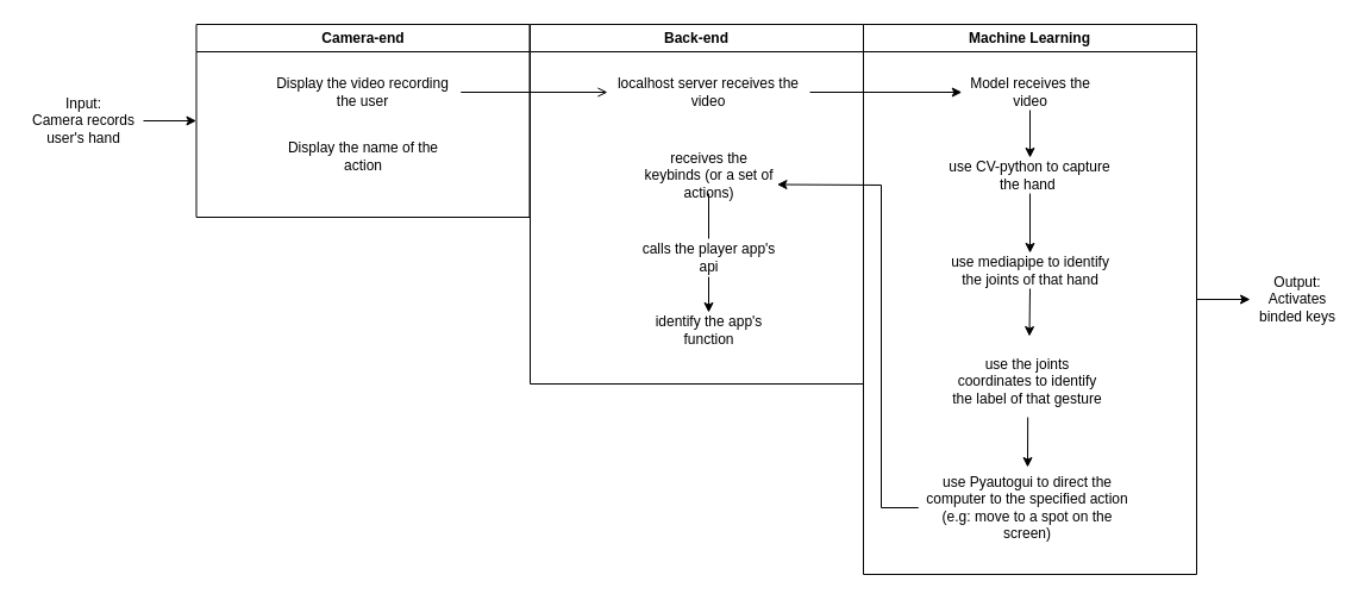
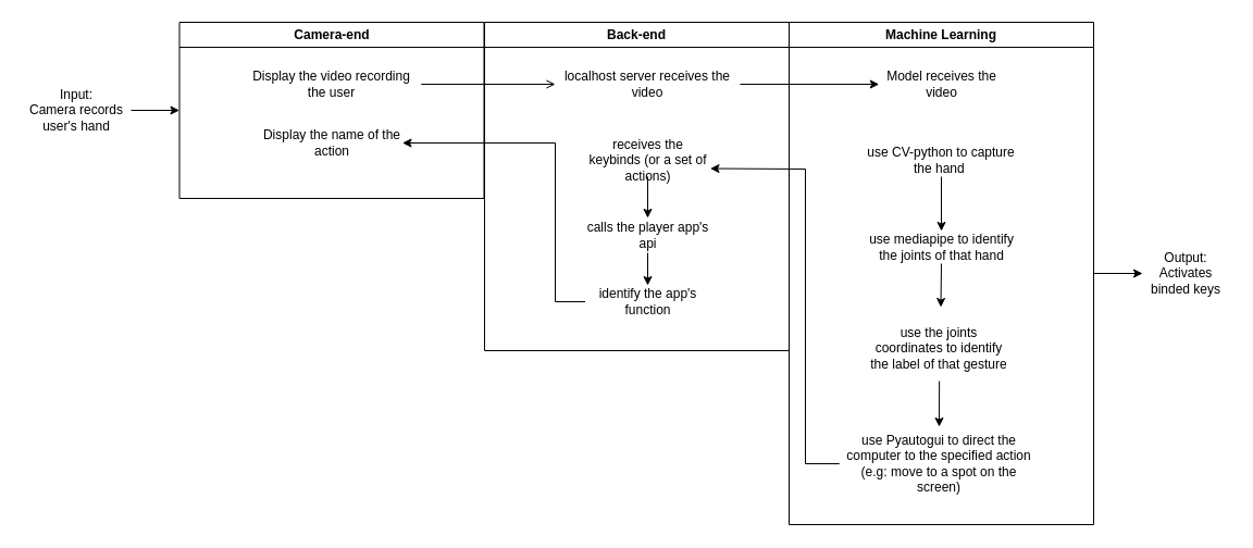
  <mxCell id="0" />
  <mxCell id="1" parent="0" />
  <mxCell id="2" value="Camera-end" style="swimlane;whiteSpace=wrap" vertex="1" parent="1"><mxGeometry x="164.5" y="20" width="280" height="162" as="geometry" /></mxCell>
  <mxCell id="3" value="Display the video recording the user" style="text;html=1;align=center;verticalAlign=middle;whiteSpace=wrap;rounded=0;" vertex="1" parent="2"><mxGeometry x="57.75" y="42" width="164.5" height="30" as="geometry" /></mxCell>
  <mxCell id="4" value="Display the name of the action" style="text;html=1;align=center;verticalAlign=middle;whiteSpace=wrap;rounded=0;" vertex="1" parent="2"><mxGeometry x="75" y="96" width="130" height="30" as="geometry" /></mxCell>
  <mxCell id="5" value="Back-end" style="swimlane;whiteSpace=wrap;startSize=23;" vertex="1" parent="1"><mxGeometry x="445" y="20" width="280" height="302" as="geometry" /></mxCell>
  <mxCell id="6" value="localhost server receives the video" style="text;html=1;align=center;verticalAlign=middle;whiteSpace=wrap;rounded=0;" vertex="1" parent="5"><mxGeometry x="65" y="42" width="170" height="30" as="geometry" /></mxCell>
  <mxCell id="7" value="receives the keybinds (or a set of actions)" style="text;html=1;align=center;verticalAlign=middle;whiteSpace=wrap;rounded=0;" vertex="1" parent="5"><mxGeometry x="92.5" y="112" width="115" height="30" as="geometry" /></mxCell>
  <mxCell id="8" value="calls the player app's api" style="text;html=1;align=center;verticalAlign=middle;whiteSpace=wrap;rounded=0;" vertex="1" parent="5"><mxGeometry x="92.5" y="180" width="115" height="32" as="geometry" /></mxCell>
  <mxCell id="9" value="identify the app's function" style="text;html=1;align=center;verticalAlign=middle;whiteSpace=wrap;rounded=0;" vertex="1" parent="5"><mxGeometry x="92.5" y="242" width="115" height="30" as="geometry" /></mxCell>
- <mxCell id="10" value="" style="endArrow=none;html=1;rounded=0;entryX=0.5;entryY=0;entryDx=0;entryDy=0;exitX=0.5;exitY=1;exitDx=0;exitDy=0;" edge="1" parent="5" source="7" target="8"><mxGeometry width="50" height="50" relative="1" as="geometry"><mxPoint x="95" y="162" as="sourcePoint" /><mxPoint x="268" y="162" as="targetPoint" /></mxGeometry></mxCell>
+ <mxCell id="10" value="" style="endArrow=classic;html=1;rounded=0;entryX=0.5;entryY=0;entryDx=0;entryDy=0;exitX=0.5;exitY=1;exitDx=0;exitDy=0;" edge="1" parent="5" source="7" target="8"><mxGeometry width="50" height="50" relative="1" as="geometry"><mxPoint x="95" y="162" as="sourcePoint" /><mxPoint x="268" y="162" as="targetPoint" /></mxGeometry></mxCell>
  <mxCell id="11" value="" style="endArrow=classic;html=1;rounded=0;entryX=0.5;entryY=0;entryDx=0;entryDy=0;exitX=0.5;exitY=1;exitDx=0;exitDy=0;" edge="1" parent="5" source="8" target="9"><mxGeometry width="50" height="50" relative="1" as="geometry"><mxPoint x="160" y="152" as="sourcePoint" /><mxPoint x="160" y="190" as="targetPoint" /></mxGeometry></mxCell>
  <mxCell id="12" value="Machine Learning" style="swimlane;whiteSpace=wrap" vertex="1" parent="1"><mxGeometry x="725" y="20" width="280" height="462" as="geometry" /></mxCell>
  <mxCell id="13" value="Model receives the video" style="text;html=1;align=center;verticalAlign=middle;whiteSpace=wrap;rounded=0;" vertex="1" parent="12"><mxGeometry x="82.75" y="42" width="114.5" height="30" as="geometry" /></mxCell>
  <mxCell id="14" value="use CV-python to capture the hand&amp;nbsp;" style="text;html=1;align=center;verticalAlign=middle;whiteSpace=wrap;rounded=0;" vertex="1" parent="12"><mxGeometry x="65" y="112" width="150" height="30" as="geometry" /></mxCell>
  <mxCell id="15" value="use mediapipe to identify the joints of that hand" style="text;html=1;align=center;verticalAlign=middle;whiteSpace=wrap;rounded=0;" vertex="1" parent="12"><mxGeometry x="72.5" y="192" width="135" height="30" as="geometry" /></mxCell>
  <mxCell id="16" value="use the joints coordinates to identify the label of that gesture" style="text;html=1;align=center;verticalAlign=middle;whiteSpace=wrap;rounded=0;" vertex="1" parent="12"><mxGeometry x="73.13" y="270" width="130" height="60" as="geometry" /></mxCell>
  <mxCell id="17" value="use Pyautogui to direct the computer to the specified action (e.g: move to a spot on the screen)" style="text;html=1;align=center;verticalAlign=middle;whiteSpace=wrap;rounded=0;" vertex="1" parent="12"><mxGeometry x="46.25" y="372" width="183.75" height="68" as="geometry" /></mxCell>
- <mxCell id="18" value="" style="endArrow=classic;html=1;rounded=0;entryX=0.5;entryY=0;entryDx=0;entryDy=0;exitX=0.5;exitY=1;exitDx=0;exitDy=0;" edge="1" parent="12" source="13" target="14"><mxGeometry width="50" height="50" relative="1" as="geometry"><mxPoint x="-164.5" y="342" as="sourcePoint" /><mxPoint x="-114.5" y="292" as="targetPoint" /></mxGeometry></mxCell>
  <mxCell id="19" value="" style="endArrow=classic;html=1;rounded=0;entryX=0.5;entryY=0;entryDx=0;entryDy=0;exitX=0.5;exitY=1;exitDx=0;exitDy=0;" edge="1" parent="12" source="14" target="15"><mxGeometry width="50" height="50" relative="1" as="geometry"><mxPoint x="150" y="82" as="sourcePoint" /><mxPoint x="150" y="122" as="targetPoint" /></mxGeometry></mxCell>
  <mxCell id="20" value="" style="endArrow=classic;html=1;rounded=0;exitX=0.5;exitY=1;exitDx=0;exitDy=0;" edge="1" parent="12" source="15"><mxGeometry width="50" height="50" relative="1" as="geometry"><mxPoint x="139.5" y="220" as="sourcePoint" /><mxPoint x="139.5" y="262" as="targetPoint" /></mxGeometry></mxCell>
  <mxCell id="21" value="" style="endArrow=classic;html=1;rounded=0;exitX=0.5;exitY=1;exitDx=0;exitDy=0;" edge="1" parent="12" source="16"><mxGeometry width="50" height="50" relative="1" as="geometry"><mxPoint x="145" y="352" as="sourcePoint" /><mxPoint x="138" y="372" as="targetPoint" /></mxGeometry></mxCell>
  <mxCell id="22" value="" style="endArrow=classic;html=1;rounded=0;entryX=0;entryY=0.5;entryDx=0;entryDy=0;exitX=1;exitY=0.5;exitDx=0;exitDy=0;" edge="1" parent="1" source="23" target="2"><mxGeometry width="50" height="50" relative="1" as="geometry"><mxPoint x="130" y="305" as="sourcePoint" /><mxPoint x="500" y="302" as="targetPoint" /></mxGeometry></mxCell>
  <mxCell id="23" value="&lt;div&gt;Input:&lt;/div&gt;&lt;div&gt;Camera records user's hand&lt;/div&gt;" style="text;html=1;align=center;verticalAlign=middle;whiteSpace=wrap;rounded=0;" vertex="1" parent="1"><mxGeometry x="20" y="86" width="100" height="30" as="geometry" /></mxCell>
  <mxCell id="24" value="" style="endArrow=classic;html=1;rounded=0;exitX=1;exitY=0.5;exitDx=0;exitDy=0;" edge="1" parent="1" source="12" target="25"><mxGeometry width="50" height="50" relative="1" as="geometry"><mxPoint x="1080" y="305" as="sourcePoint" /><mxPoint x="1040" y="305" as="targetPoint" /></mxGeometry></mxCell>
  <mxCell id="25" value="Output:&lt;div&gt;Activates binded keys&lt;/div&gt;" style="text;html=1;align=center;verticalAlign=middle;whiteSpace=wrap;rounded=0;" vertex="1" parent="1"><mxGeometry x="1050" y="236" width="80" height="30" as="geometry" /></mxCell>
  <mxCell id="26" value="" style="endArrow=open;html=1;rounded=0;entryX=0;entryY=0.5;entryDx=0;entryDy=0;exitX=1;exitY=0.5;exitDx=0;exitDy=0;entryPerimeter=0;" edge="1" parent="1" source="3" target="6"><mxGeometry width="50" height="50" relative="1" as="geometry"><mxPoint x="560" y="362" as="sourcePoint" /><mxPoint x="500" y="112" as="targetPoint" /></mxGeometry></mxCell>
  <mxCell id="27" value="" style="endArrow=classic;html=1;rounded=0;entryX=0;entryY=0.5;entryDx=0;entryDy=0;exitX=1;exitY=0.5;exitDx=0;exitDy=0;" edge="1" parent="1" source="6" target="13"><mxGeometry width="50" height="50" relative="1" as="geometry"><mxPoint x="397" y="80" as="sourcePoint" /><mxPoint x="515" y="80" as="targetPoint" /></mxGeometry></mxCell>
  <mxCell id="28" value="" style="endArrow=classic;html=1;rounded=0;exitX=0;exitY=0.5;exitDx=0;exitDy=0;entryX=1;entryY=0.75;entryDx=0;entryDy=0;" edge="1" parent="1" source="17" target="7"><mxGeometry width="50" height="50" relative="1" as="geometry"><mxPoint x="560" y="362" as="sourcePoint" /><mxPoint x="610" y="312" as="targetPoint" /><Array as="points"><mxPoint x="740" y="426" /><mxPoint x="740" y="155" /></Array></mxGeometry></mxCell>
+ <mxCell id="29" value="" style="endArrow=classic;html=1;rounded=0;exitX=0;exitY=0.5;exitDx=0;exitDy=0;entryX=1;entryY=0.5;entryDx=0;entryDy=0;" edge="1" parent="1" source="9" target="4"><mxGeometry width="50" height="50" relative="1" as="geometry"><mxPoint x="560" y="362" as="sourcePoint" /><mxPoint x="400" y="147" as="targetPoint" /><Array as="points"><mxPoint x="510" y="277" /><mxPoint x="510" y="131" /></Array></mxGeometry></mxCell>
